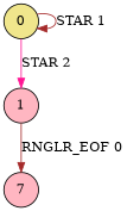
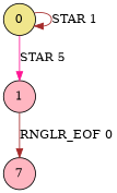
  digraph {
    rankdir=TB
    node [fillcolor=lightpink shape=circle style=filled]
    edge [color=brown]
    0 [fillcolor=khaki]
    1
    n3 [label=7]
    0 -> 0 [label="STAR 1"]
-   0 -> 1 [color=deeppink label="STAR 2"]
+   0 -> 1 [color=deeppink label="STAR 5"]
    1 -> n3 [label="RNGLR_EOF 0"]
  }
